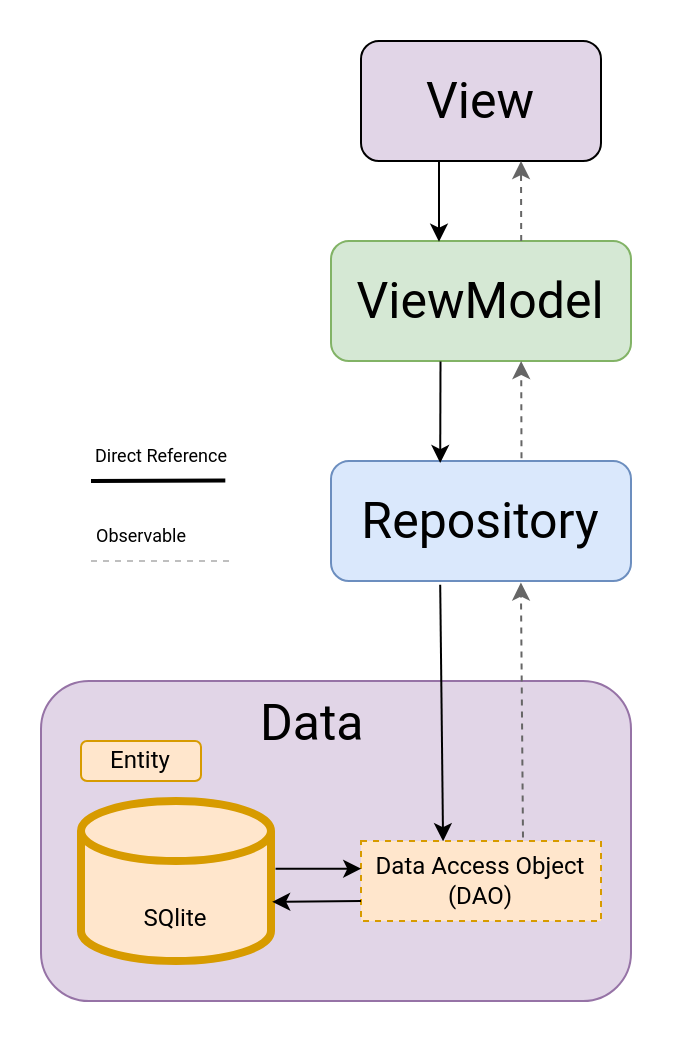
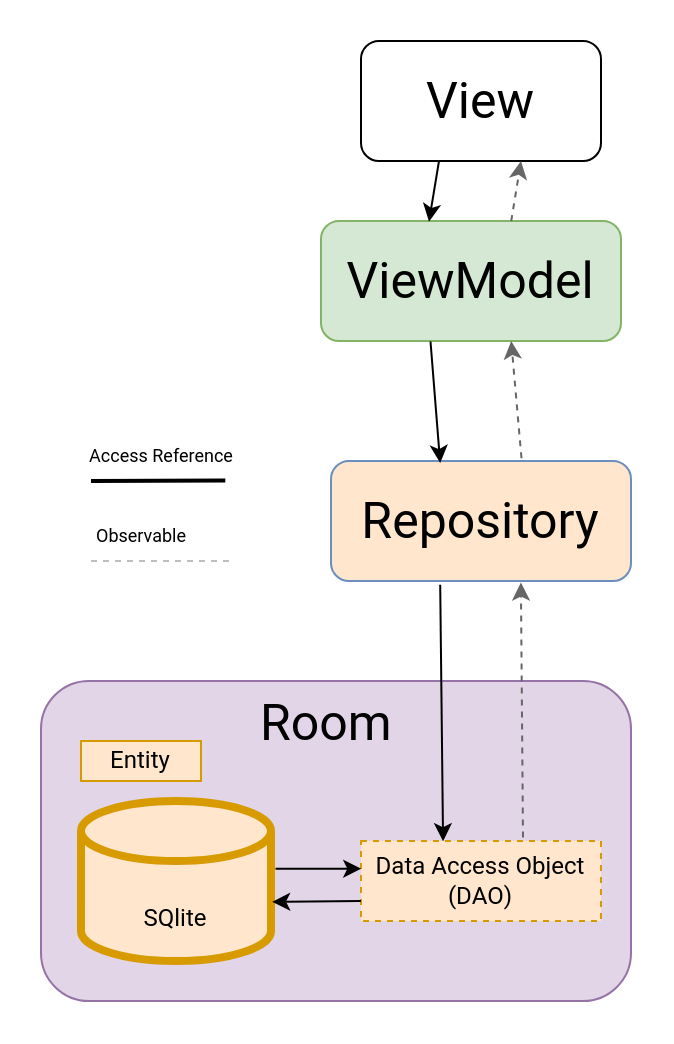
  <mxCell id="0" />
  <mxCell id="1" parent="0" />
  <mxCell id="2" value="" style="rounded=1;whiteSpace=wrap;html=1;fontSize=25;fontFamily=Roboto;fontSource=https%3A%2F%2Ffonts.googleapis.com%2Fcss%3Ffamily%3DRoboto;fillColor=#e1d5e7;strokeColor=#9673a6;" vertex="1" parent="1"><mxGeometry x="20" y="340" width="295" height="160" as="geometry" /></mxCell>
- <mxCell id="3" value="View" style="rounded=1;whiteSpace=wrap;html=1;fontSize=25;fontFamily=Roboto;fontSource=https%3A%2F%2Ffonts.googleapis.com%2Fcss%3Ffamily%3DRoboto;fillColor=#e1d5e7;" vertex="1" parent="1"><mxGeometry x="180" y="20" width="120" height="60" as="geometry" /></mxCell>
- <mxCell id="4" value="ViewModel" style="rounded=1;whiteSpace=wrap;html=1;fontSize=25;fontFamily=Roboto;fontSource=https%3A%2F%2Ffonts.googleapis.com%2Fcss%3Ffamily%3DRoboto;fillColor=#d5e8d4;strokeColor=#82b366;" vertex="1" parent="1"><mxGeometry x="165" y="120" width="150" height="60" as="geometry" /></mxCell>
- <mxCell id="5" value="Repository" style="rounded=1;whiteSpace=wrap;html=1;fontSize=25;fontFamily=Roboto;fontSource=https%3A%2F%2Ffonts.googleapis.com%2Fcss%3Ffamily%3DRoboto;fillColor=#dae8fc;strokeColor=#6c8ebf;" vertex="1" parent="1"><mxGeometry x="165" y="230" width="150" height="60" as="geometry" /></mxCell>
+ <mxCell id="3" value="View" style="rounded=1;whiteSpace=wrap;html=1;fontSize=25;fontFamily=Roboto;fontSource=https%3A%2F%2Ffonts.googleapis.com%2Fcss%3Ffamily%3DRoboto;" vertex="1" parent="1"><mxGeometry x="180" y="20" width="120" height="60" as="geometry" /></mxCell>
+ <mxCell id="4" value="ViewModel" style="rounded=1;whiteSpace=wrap;html=1;fontSize=25;fontFamily=Roboto;fontSource=https%3A%2F%2Ffonts.googleapis.com%2Fcss%3Ffamily%3DRoboto;fillColor=#d5e8d4;strokeColor=#82b366;" vertex="1" parent="1"><mxGeometry x="160" y="110" width="150" height="60" as="geometry" /></mxCell>
+ <mxCell id="5" value="Repository" style="rounded=1;whiteSpace=wrap;html=1;fontSize=25;fontFamily=Roboto;fontSource=https%3A%2F%2Ffonts.googleapis.com%2Fcss%3Ffamily%3DRoboto;fillColor=#ffe6cc;strokeColor=#6c8ebf;" vertex="1" parent="1"><mxGeometry x="165" y="230" width="150" height="60" as="geometry" /></mxCell>
  <mxCell id="6" value="" style="endArrow=none;startArrow=classic;html=1;rounded=0;fontSize=25;exitX=0.36;exitY=0.006;exitDx=0;exitDy=0;startFill=1;endFill=0;exitPerimeter=0;" edge="1" parent="1" source="4"><mxGeometry width="50" height="50" relative="1" as="geometry"><mxPoint x="500" y="360" as="sourcePoint" /><mxPoint x="219" y="80" as="targetPoint" /></mxGeometry></mxCell>
  <mxCell id="7" value="" style="endArrow=classic;startArrow=none;html=1;rounded=0;fontSize=25;entryX=0.5;entryY=1;entryDx=0;entryDy=0;startFill=0;dashed=1;strokeColor=#666666;fillColor=#f5f5f5;exitX=0.634;exitY=0.001;exitDx=0;exitDy=0;exitPerimeter=0;" edge="1" parent="1" source="4"><mxGeometry width="50" height="50" relative="1" as="geometry"><mxPoint x="260" y="120" as="sourcePoint" /><mxPoint x="260" y="80" as="targetPoint" /></mxGeometry></mxCell>
  <mxCell id="8" value="" style="endArrow=none;startArrow=classic;html=1;rounded=0;fontSize=25;entryX=0.365;entryY=1.004;entryDx=0;entryDy=0;exitX=0.364;exitY=0.017;exitDx=0;exitDy=0;startFill=1;endFill=0;entryPerimeter=0;exitPerimeter=0;" edge="1" parent="1" source="5" target="4"><mxGeometry width="50" height="50" relative="1" as="geometry"><mxPoint x="220.12" y="297.9" as="sourcePoint" /><mxPoint x="220" y="220" as="targetPoint" /></mxGeometry></mxCell>
  <mxCell id="9" value="" style="endArrow=classic;startArrow=none;html=1;rounded=0;fontSize=25;entryX=0.634;entryY=1.001;entryDx=0;entryDy=0;startFill=0;dashed=1;strokeColor=#666666;fillColor=#f5f5f5;entryPerimeter=0;exitX=0.635;exitY=-0.023;exitDx=0;exitDy=0;exitPerimeter=0;" edge="1" parent="1" source="5" target="4"><mxGeometry width="50" height="50" relative="1" as="geometry"><mxPoint x="260" y="220" as="sourcePoint" /><mxPoint x="260" y="220" as="targetPoint" /></mxGeometry></mxCell>
  <mxCell id="10" value="&lt;font style=&quot;font-size: 12px&quot; data-font-src=&quot;https://fonts.googleapis.com/css?family=Roboto&quot; face=&quot;Roboto&quot;&gt;SQlite&lt;/font&gt;" style="shape=cylinder3;whiteSpace=wrap;html=1;boundedLbl=1;backgroundOutline=1;size=15;fontSize=25;fillColor=#ffe6cc;strokeColor=#d79b00;strokeWidth=4;" vertex="1" parent="1"><mxGeometry x="40" y="400" width="95" height="80" as="geometry" /></mxCell>
  <mxCell id="11" value="" style="endArrow=none;startArrow=classic;html=1;rounded=0;fontSize=25;entryX=0.364;entryY=1.031;entryDx=0;entryDy=0;startFill=1;endFill=0;entryPerimeter=0;exitX=0.342;exitY=0.003;exitDx=0;exitDy=0;exitPerimeter=0;" edge="1" parent="1" source="18" target="5"><mxGeometry width="50" height="50" relative="1" as="geometry"><mxPoint x="220" y="340" as="sourcePoint" /><mxPoint x="220.4" y="360" as="targetPoint" /></mxGeometry></mxCell>
  <mxCell id="12" value="" style="endArrow=classic;startArrow=none;html=1;rounded=0;fontSize=25;entryX=0.633;entryY=1.013;entryDx=0;entryDy=0;exitX=0.675;exitY=-0.043;exitDx=0;exitDy=0;startFill=0;dashed=1;strokeColor=#666666;fillColor=#f5f5f5;entryPerimeter=0;exitPerimeter=0;" edge="1" parent="1" source="18" target="5"><mxGeometry width="50" height="50" relative="1" as="geometry"><mxPoint x="260" y="440" as="sourcePoint" /><mxPoint x="260" y="360" as="targetPoint" /></mxGeometry></mxCell>
  <mxCell id="13" value="" style="endArrow=none;html=1;rounded=0;dashed=1;fontFamily=Roboto;fontSource=https%3A%2F%2Ffonts.googleapis.com%2Fcss%3Ffamily%3DRoboto;fontSize=25;strokeColor=#BFBFBF;" edge="1" parent="1"><mxGeometry width="50" height="50" relative="1" as="geometry"><mxPoint x="45" y="280" as="sourcePoint" /><mxPoint x="115" y="280" as="targetPoint" /></mxGeometry></mxCell>
  <mxCell id="14" value="" style="endArrow=none;html=1;strokeWidth=2;rounded=0;fontFamily=Roboto;fontSource=https%3A%2F%2Ffonts.googleapis.com%2Fcss%3Ffamily%3DRoboto;fontSize=25;entryX=0.902;entryY=0.987;entryDx=0;entryDy=0;entryPerimeter=0;" edge="1" parent="1" target="15"><mxGeometry width="50" height="50" relative="1" as="geometry"><mxPoint x="45" y="240" as="sourcePoint" /><mxPoint x="105" y="240" as="targetPoint" /></mxGeometry></mxCell>
- <mxCell id="15" value="&lt;div style=&quot;font-size: 9px;&quot;&gt;Direct Reference&lt;/div&gt;" style="text;html=1;align=center;verticalAlign=middle;resizable=0;points=[];autosize=1;strokeColor=none;fillColor=none;fontSize=9;fontFamily=Roboto;horizontal=1;spacingBottom=4;" vertex="1" parent="1"><mxGeometry x="40" y="220" width="80" height="20" as="geometry" /></mxCell>
+ <mxCell id="15" value="&lt;div style=&quot;font-size: 9px;&quot;&gt;Access Reference&lt;/div&gt;" style="text;html=1;align=center;verticalAlign=middle;resizable=0;points=[];autosize=1;strokeColor=none;fillColor=none;fontSize=9;fontFamily=Roboto;horizontal=1;spacingBottom=4;" vertex="1" parent="1"><mxGeometry x="40" y="220" width="80" height="20" as="geometry" /></mxCell>
  <mxCell id="16" value="&lt;div style=&quot;font-size: 9px&quot;&gt;Observable&lt;/div&gt;" style="text;html=1;align=center;verticalAlign=middle;resizable=0;points=[];autosize=1;strokeColor=none;fillColor=none;fontSize=9;fontFamily=Roboto;horizontal=1;spacingBottom=4;" vertex="1" parent="1"><mxGeometry x="40" y="260" width="60" height="20" as="geometry" /></mxCell>
- <mxCell id="17" value="Entity" style="whiteSpace=wrap;html=1;fontFamily=Roboto;fontSource=https%3A%2F%2Ffonts.googleapis.com%2Fcss%3Ffamily%3DRoboto;fontSize=12;fillColor=#ffe6cc;strokeColor=#d79b00;rounded=1;" vertex="1" parent="1"><mxGeometry x="40" y="370" width="60" height="20" as="geometry" /></mxCell>
+ <mxCell id="17" value="Entity" style="rounded=0;whiteSpace=wrap;html=1;fontFamily=Roboto;fontSource=https%3A%2F%2Ffonts.googleapis.com%2Fcss%3Ffamily%3DRoboto;fontSize=12;fillColor=#ffe6cc;strokeColor=#d79b00;" vertex="1" parent="1"><mxGeometry x="40" y="370" width="60" height="20" as="geometry" /></mxCell>
  <mxCell id="18" value="&lt;div style=&quot;font-size: 12px&quot;&gt;&lt;font style=&quot;font-size: 12px&quot;&gt;Data Access Object&lt;/font&gt;&lt;/div&gt;&lt;div style=&quot;font-size: 12px&quot;&gt;&lt;font style=&quot;font-size: 12px&quot;&gt;(DAO)&lt;br&gt;&lt;/font&gt;&lt;/div&gt;" style="rounded=0;whiteSpace=wrap;html=1;fontFamily=Roboto;fontSource=https%3A%2F%2Ffonts.googleapis.com%2Fcss%3Ffamily%3DRoboto;fontSize=9;fillColor=#ffe6cc;strokeColor=#d79b00;dashed=1;" vertex="1" parent="1"><mxGeometry x="180" y="420" width="120" height="40" as="geometry" /></mxCell>
  <mxCell id="19" value="" style="endArrow=none;startArrow=classic;html=1;rounded=0;fontFamily=Roboto;fontSource=https%3A%2F%2Ffonts.googleapis.com%2Fcss%3Ffamily%3DRoboto;fontSize=9;strokeColor=#000000;entryX=0;entryY=0.75;entryDx=0;entryDy=0;exitX=1.006;exitY=0.63;exitDx=0;exitDy=0;exitPerimeter=0;fontColor=#000000;labelBackgroundColor=#000000;startFill=1;endFill=0;" edge="1" parent="1" source="10" target="18"><mxGeometry width="50" height="50" relative="1" as="geometry"><mxPoint x="160" y="460" as="sourcePoint" /><mxPoint x="210" y="410" as="targetPoint" /></mxGeometry></mxCell>
  <mxCell id="20" value="" style="endArrow=classic;startArrow=none;html=1;rounded=0;fontFamily=Roboto;fontSource=https%3A%2F%2Ffonts.googleapis.com%2Fcss%3Ffamily%3DRoboto;fontSize=9;strokeColor=#000000;entryX=0.001;entryY=0.346;entryDx=0;entryDy=0;entryPerimeter=0;exitX=1.024;exitY=0.423;exitDx=0;exitDy=0;exitPerimeter=0;fontColor=#000000;labelBackgroundColor=#000000;startFill=0;endFill=1;" edge="1" parent="1" source="10" target="18"><mxGeometry width="50" height="50" relative="1" as="geometry"><mxPoint x="139.88" y="439.4" as="sourcePoint" /><mxPoint x="193.8" y="437.16" as="targetPoint" /></mxGeometry></mxCell>
- <mxCell id="21" value="&lt;font style=&quot;font-size: 25px&quot;&gt;Data&lt;/font&gt;" style="text;whiteSpace=wrap;html=1;fontSize=12;fontFamily=Roboto;fontColor=#000000;" vertex="1" parent="1"><mxGeometry x="127.5" y="340" width="80" height="30" as="geometry" /></mxCell>
+ <mxCell id="21" value="&lt;font style=&quot;font-size: 25px&quot;&gt;Room&lt;/font&gt;" style="text;whiteSpace=wrap;html=1;fontSize=12;fontFamily=Roboto;fontColor=#000000;" vertex="1" parent="1"><mxGeometry x="127.5" y="340" width="80" height="30" as="geometry" /></mxCell>
